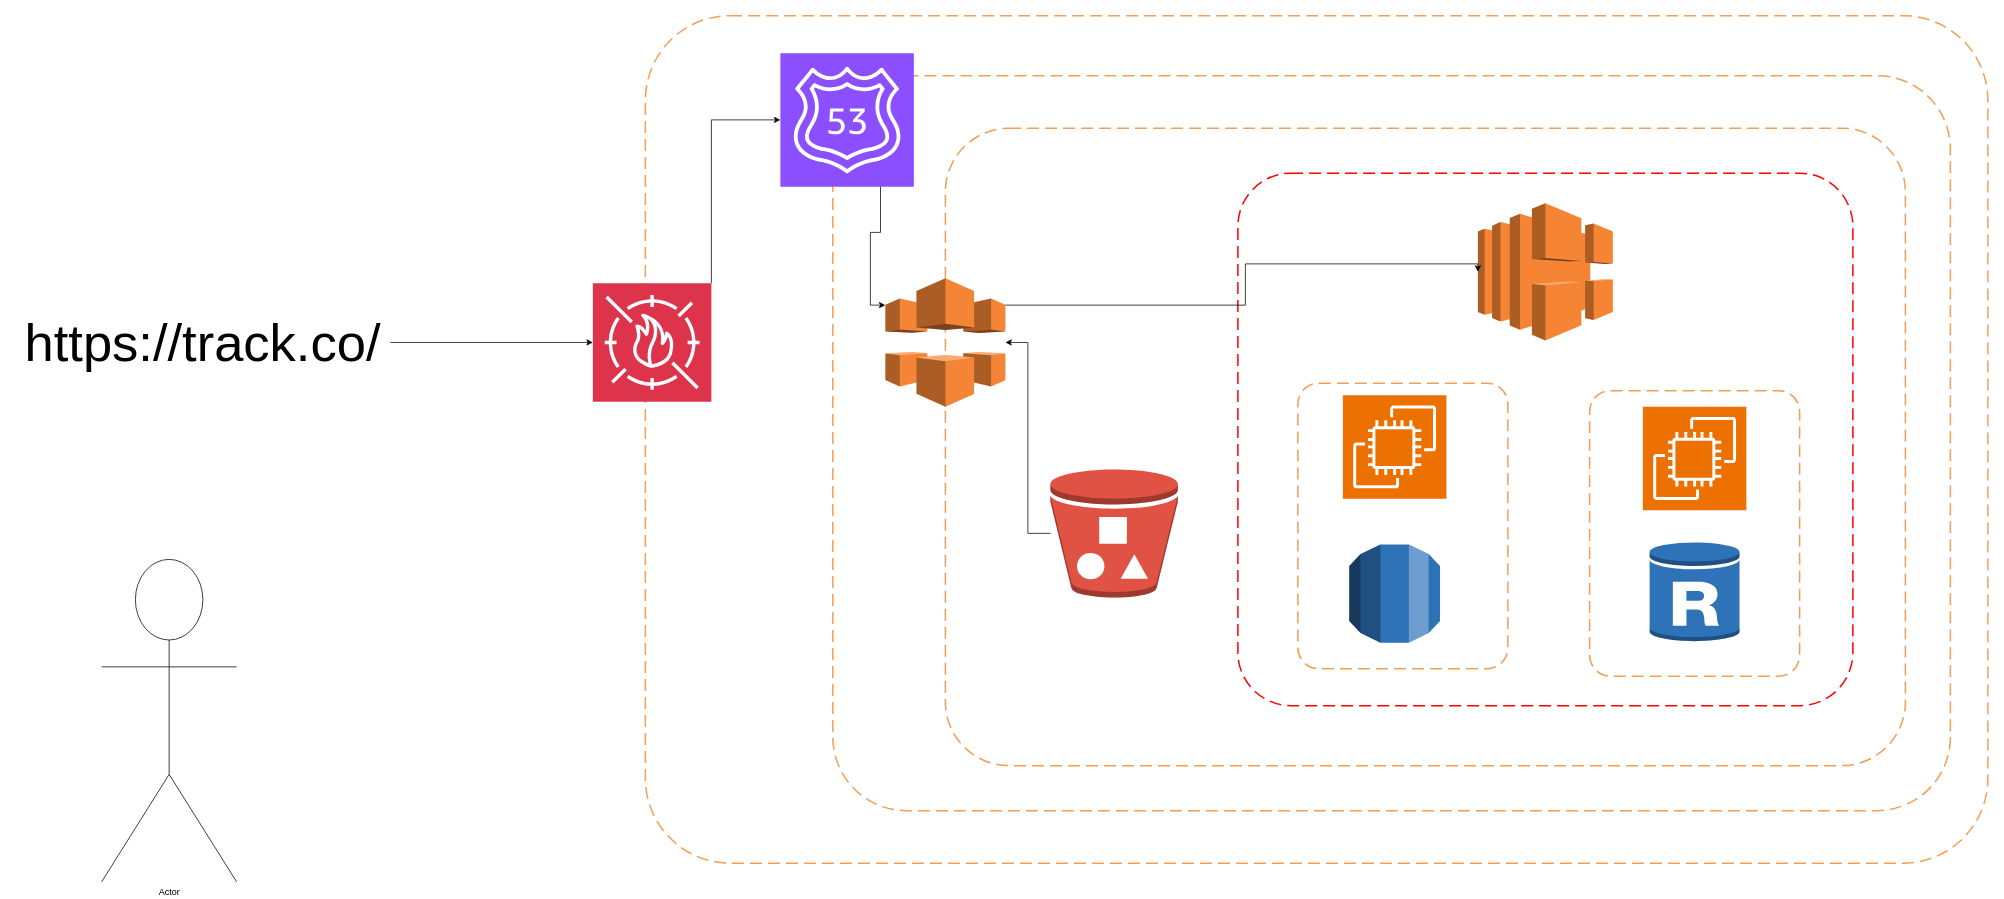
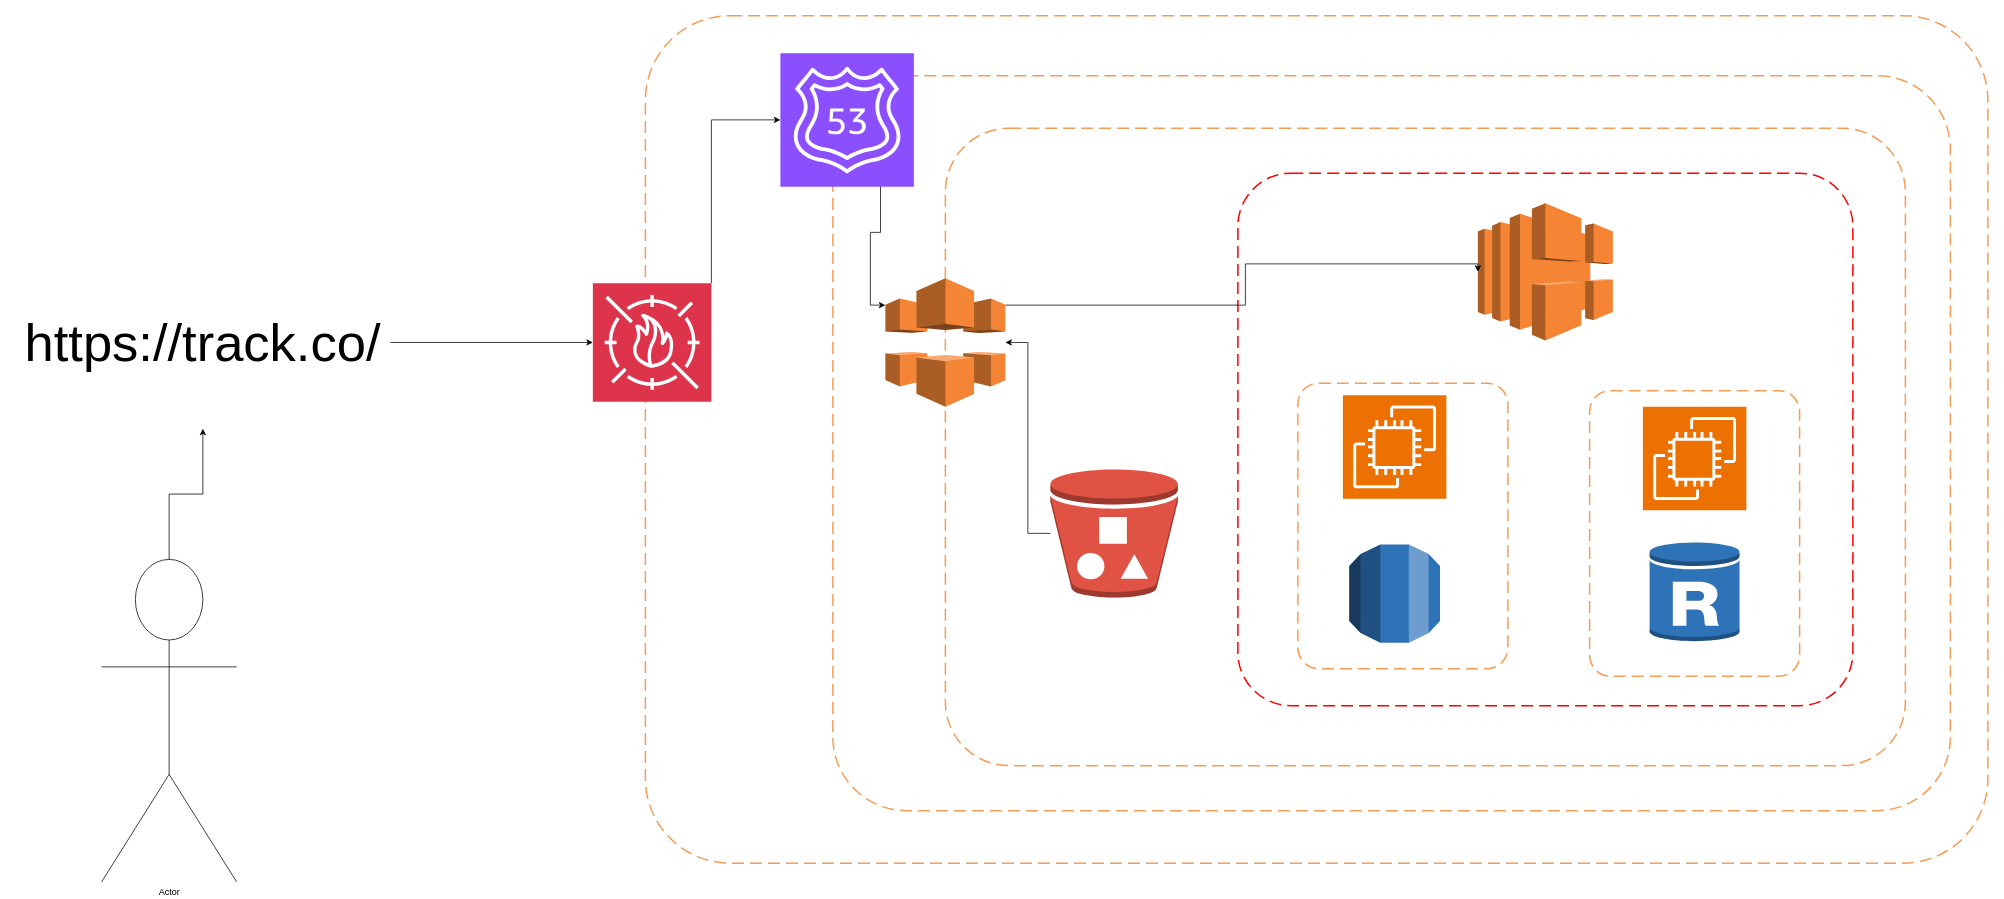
  <mxCell id="0" />
  <mxCell id="1" parent="0" />
  <mxCell id="2" value="" style="rounded=1;arcSize=10;dashed=1;strokeColor=#F59D56;fillColor=none;gradientColor=none;dashPattern=8 4;strokeWidth=2;" vertex="1" parent="1"><mxGeometry x="1730" y="510" width="280" height="380.75" as="geometry" /></mxCell>
  <mxCell id="3" value="" style="rounded=1;arcSize=10;dashed=1;strokeColor=#F59D56;fillColor=none;gradientColor=none;dashPattern=8 4;strokeWidth=2;fontSize=14;" vertex="1" parent="1"><mxGeometry x="2119" y="520" width="280" height="380.75" as="geometry" /></mxCell>
  <mxCell id="4" value="" style="rounded=1;arcSize=10;dashed=1;strokeColor=#F59D56;fillColor=none;gradientColor=none;dashPattern=8 4;strokeWidth=2;" vertex="1" parent="1"><mxGeometry x="860" y="20" width="1790" height="1130" as="geometry" /></mxCell>
  <mxCell id="5" value="" style="rounded=1;arcSize=10;dashed=1;strokeColor=#F59D56;fillColor=none;gradientColor=none;dashPattern=8 4;strokeWidth=2;" vertex="1" parent="1"><mxGeometry x="1110" y="100" width="1490" height="980" as="geometry" /></mxCell>
  <mxCell id="6" value="" style="rounded=1;arcSize=10;dashed=1;strokeColor=#F59D56;fillColor=none;gradientColor=none;dashPattern=8 4;strokeWidth=2;" vertex="1" parent="1"><mxGeometry x="1260" y="170" width="1280" height="850" as="geometry" /></mxCell>
  <mxCell id="7" value="" style="rounded=1;arcSize=10;dashed=1;strokeColor=#ff0000;fillColor=none;gradientColor=none;dashPattern=8 4;strokeWidth=2;" vertex="1" parent="1"><mxGeometry x="1650" y="230" width="820" height="710" as="geometry" /></mxCell>
  <mxCell id="8" value="" style="sketch=0;points=[[0,0,0],[0.25,0,0],[0.5,0,0],[0.75,0,0],[1,0,0],[0,1,0],[0.25,1,0],[0.5,1,0],[0.75,1,0],[1,1,0],[0,0.25,0],[0,0.5,0],[0,0.75,0],[1,0.25,0],[1,0.5,0],[1,0.75,0]];outlineConnect=0;fontColor=#232F3E;fillColor=#ED7100;strokeColor=#ffffff;dashed=0;verticalLabelPosition=bottom;verticalAlign=top;align=center;html=1;fontSize=12;fontStyle=0;aspect=fixed;shape=mxgraph.aws4.resourceIcon;resIcon=mxgraph.aws4.ec2;" vertex="1" parent="1"><mxGeometry x="1790" y="526" width="138" height="138" as="geometry" /></mxCell>
  <mxCell id="9" value="" style="sketch=0;points=[[0,0,0],[0.25,0,0],[0.5,0,0],[0.75,0,0],[1,0,0],[0,1,0],[0.25,1,0],[0.5,1,0],[0.75,1,0],[1,1,0],[0,0.25,0],[0,0.5,0],[0,0.75,0],[1,0.25,0],[1,0.5,0],[1,0.75,0]];outlineConnect=0;fontColor=#232F3E;fillColor=#ED7100;strokeColor=#ffffff;dashed=0;verticalLabelPosition=bottom;verticalAlign=top;align=center;html=1;fontSize=12;fontStyle=0;aspect=fixed;shape=mxgraph.aws4.resourceIcon;resIcon=mxgraph.aws4.ec2;" vertex="1" parent="1"><mxGeometry x="2190" y="541.5" width="138" height="138" as="geometry" /></mxCell>
  <mxCell id="10" value="" style="outlineConnect=0;dashed=0;verticalLabelPosition=bottom;verticalAlign=top;align=center;html=1;shape=mxgraph.aws3.rds;fillColor=#2E73B8;gradientColor=none;" vertex="1" parent="1"><mxGeometry x="1798.5" y="725" width="121" height="131" as="geometry" /></mxCell>
  <mxCell id="11" value="" style="outlineConnect=0;dashed=0;verticalLabelPosition=bottom;verticalAlign=top;align=center;html=1;shape=mxgraph.aws3.rds_db_instance_read_replica;fillColor=#2E73B8;gradientColor=none;" vertex="1" parent="1"><mxGeometry x="2199" y="720" width="120" height="136" as="geometry" /></mxCell>
  <mxCell id="12" value="" style="outlineConnect=0;dashed=0;verticalLabelPosition=bottom;verticalAlign=top;align=center;html=1;shape=mxgraph.aws3.elastic_load_balancing;fillColor=#F58534;gradientColor=none;" vertex="1" parent="1"><mxGeometry x="1970" y="270" width="180" height="183" as="geometry" /></mxCell>
  <mxCell id="13" value="" style="sketch=0;points=[[0,0,0],[0.25,0,0],[0.5,0,0],[0.75,0,0],[1,0,0],[0,1,0],[0.25,1,0],[0.5,1,0],[0.75,1,0],[1,1,0],[0,0.25,0],[0,0.5,0],[0,0.75,0],[1,0.25,0],[1,0.5,0],[1,0.75,0]];outlineConnect=0;fontColor=#232F3E;fillColor=#8C4FFF;strokeColor=#ffffff;dashed=0;verticalLabelPosition=bottom;verticalAlign=top;align=center;html=1;fontSize=12;fontStyle=0;aspect=fixed;shape=mxgraph.aws4.resourceIcon;resIcon=mxgraph.aws4.route_53;" vertex="1" parent="1"><mxGeometry x="1040" y="70" width="178" height="178" as="geometry" /></mxCell>
  <mxCell id="14" value="" style="outlineConnect=0;dashed=0;verticalLabelPosition=bottom;verticalAlign=top;align=center;html=1;shape=mxgraph.aws3.cloudfront;fillColor=#F58536;gradientColor=none;" vertex="1" parent="1"><mxGeometry x="1180" y="370" width="160" height="171.5" as="geometry" /></mxCell>
  <mxCell id="15" value="&lt;div style=&quot;font-size: 24px;&quot;&gt;&lt;br&gt;&lt;/div&gt;" style="sketch=0;points=[[0,0,0],[0.25,0,0],[0.5,0,0],[0.75,0,0],[1,0,0],[0,1,0],[0.25,1,0],[0.5,1,0],[0.75,1,0],[1,1,0],[0,0.25,0],[0,0.5,0],[0,0.75,0],[1,0.25,0],[1,0.5,0],[1,0.75,0]];outlineConnect=0;fontColor=#232F3E;fillColor=#DD344C;strokeColor=#ffffff;dashed=0;verticalLabelPosition=bottom;verticalAlign=top;align=center;html=1;fontSize=12;fontStyle=0;aspect=fixed;shape=mxgraph.aws4.resourceIcon;resIcon=mxgraph.aws4.waf;" vertex="1" parent="1"><mxGeometry x="790" y="376.75" width="158" height="158" as="geometry" /></mxCell>
+ <mxCell id="16" style="edgeStyle=orthogonalEdgeStyle;rounded=0;orthogonalLoop=1;jettySize=auto;html=1;entryX=0.5;entryY=1;entryDx=0;entryDy=0;" edge="1" parent="1" source="17" target="23"><mxGeometry relative="1" as="geometry" /></mxCell>
  <mxCell id="17" value="Actor" style="shape=umlActor;verticalLabelPosition=bottom;verticalAlign=top;html=1;outlineConnect=0;" vertex="1" parent="1"><mxGeometry x="135" y="745" width="180" height="430" as="geometry" /></mxCell>
  <mxCell id="18" style="edgeStyle=orthogonalEdgeStyle;rounded=0;orthogonalLoop=1;jettySize=auto;html=1;exitX=1;exitY=0;exitDx=0;exitDy=0;exitPerimeter=0;entryX=0;entryY=0.5;entryDx=0;entryDy=0;entryPerimeter=0;" edge="1" parent="1" source="15" target="13"><mxGeometry relative="1" as="geometry" /></mxCell>
  <mxCell id="19" style="edgeStyle=orthogonalEdgeStyle;rounded=0;orthogonalLoop=1;jettySize=auto;html=1;exitX=0.75;exitY=1;exitDx=0;exitDy=0;exitPerimeter=0;entryX=0;entryY=0.21;entryDx=0;entryDy=0;entryPerimeter=0;" edge="1" parent="1" source="13" target="14"><mxGeometry relative="1" as="geometry" /></mxCell>
  <mxCell id="20" style="edgeStyle=orthogonalEdgeStyle;rounded=0;orthogonalLoop=1;jettySize=auto;html=1;exitX=1;exitY=0.21;exitDx=0;exitDy=0;exitPerimeter=0;entryX=0;entryY=0.5;entryDx=0;entryDy=0;entryPerimeter=0;" edge="1" parent="1" source="14" target="12"><mxGeometry relative="1" as="geometry"><Array as="points"><mxPoint x="1660" y="406" /><mxPoint x="1660" y="351" /></Array></mxGeometry></mxCell>
  <mxCell id="21" value="" style="outlineConnect=0;dashed=0;verticalLabelPosition=bottom;verticalAlign=top;align=center;html=1;shape=mxgraph.aws3.bucket_with_objects;fillColor=#E05243;gradientColor=none;" vertex="1" parent="1"><mxGeometry x="1400" y="624.81" width="170" height="171.12" as="geometry" /></mxCell>
  <mxCell id="22" style="edgeStyle=orthogonalEdgeStyle;rounded=0;orthogonalLoop=1;jettySize=auto;html=1;entryX=1;entryY=0.5;entryDx=0;entryDy=0;entryPerimeter=0;" edge="1" parent="1" source="21" target="14"><mxGeometry relative="1" as="geometry" /></mxCell>
  <mxCell id="23" value="&lt;span style=&quot;font-size: 70px;&quot;&gt;https://track.co/&lt;/span&gt;" style="text;html=1;align=center;verticalAlign=middle;whiteSpace=wrap;rounded=0;" vertex="1" parent="1"><mxGeometry x="20" y="340.75" width="500" height="230" as="geometry" /></mxCell>
  <mxCell id="24" style="edgeStyle=orthogonalEdgeStyle;rounded=0;orthogonalLoop=1;jettySize=auto;html=1;entryX=0;entryY=0.5;entryDx=0;entryDy=0;entryPerimeter=0;strokeColor=#000000;" edge="1" parent="1" source="23" target="15"><mxGeometry relative="1" as="geometry" /></mxCell>
